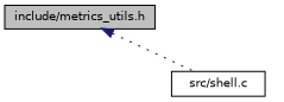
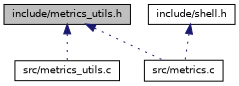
  digraph {
    node [color=black fillcolor=white fontname=Helvetica fontsize=10 shape=record style=filled]
    edge [color=midnightblue dir=back fontname=Helvetica fontsize=10 labelfontname=Helvetica labelfontsize=10 style=dotted]
    n1 [fillcolor=grey75 fontcolor=black height=0.2 label="include/metrics_utils.h" width=0.4]
-   n3 [height=0.2 label="src/shell.c" width=0.4]
+   n2 [height=0.2 label="src/metrics_utils.c" width=0.4]
+   n3 [height=0.2 label="src/metrics.c" width=0.4]
+   n4 [height=0.2 label="include/shell.h" width=0.4]
+   n1 -> n2
    n1 -> n3
+   n4 -> n3
  }
